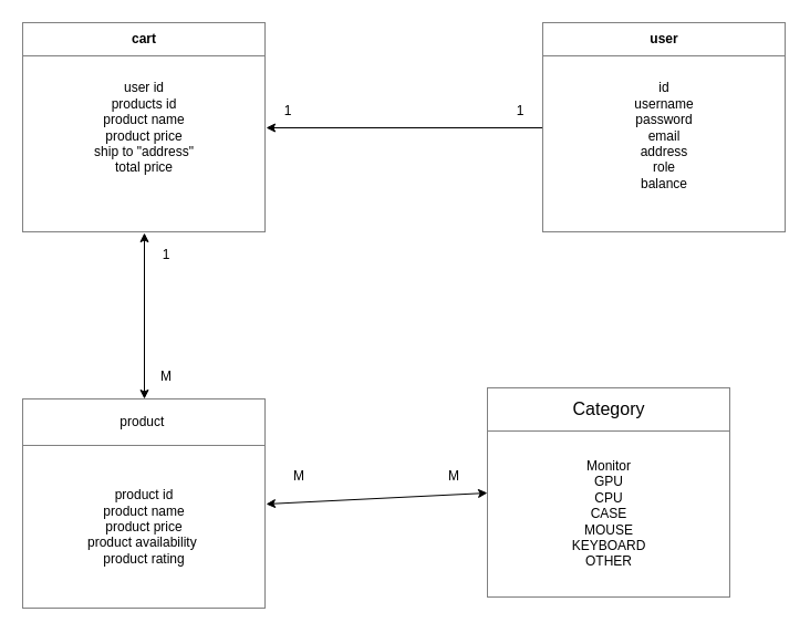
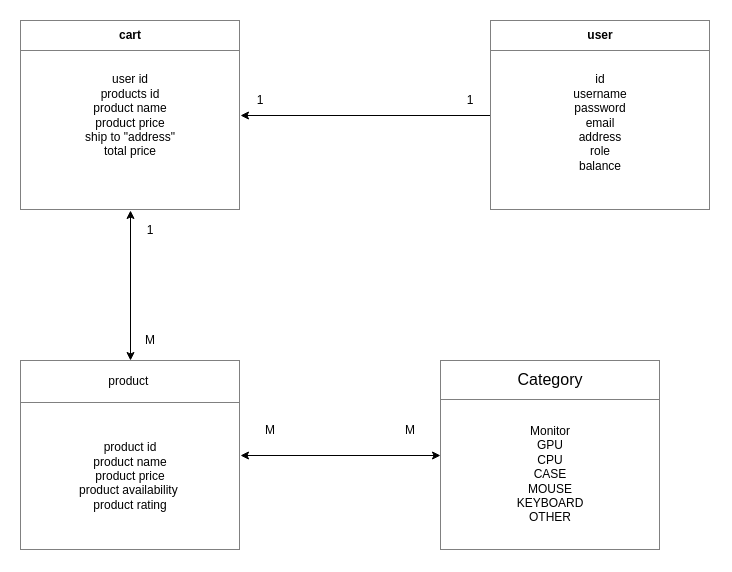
  <mxCell id="0" />
  <mxCell id="1" parent="0" />
  <mxCell id="2" value="" style="edgeStyle=orthogonalEdgeStyle;rounded=0;orthogonalLoop=1;jettySize=auto;html=1;" parent="1" source="3" target="4" edge="1"><mxGeometry relative="1" as="geometry"><mxPoint x="250" y="115" as="targetPoint" /><Array as="points"><mxPoint x="230" y="105" /><mxPoint x="230" y="115" /></Array></mxGeometry></mxCell>
  <mxCell id="3" value="&lt;table border=&quot;1&quot; width=&quot;100%&quot; cellpadding=&quot;4&quot; style=&quot;width: 100% ; height: 100% ; border-collapse: collapse&quot;&gt;&lt;tbody&gt;&lt;tr&gt;&lt;th align=&quot;center&quot;&gt;&lt;b&gt;user&lt;/b&gt;&lt;/th&gt;&lt;/tr&gt;&lt;tr&gt;&lt;td align=&quot;center&quot;&gt;id&lt;br&gt;username&lt;br&gt;password&lt;br&gt;email&lt;br&gt;address&lt;br&gt;role&lt;br&gt;balance&lt;br&gt;&lt;br&gt;&lt;/td&gt;&lt;/tr&gt;&lt;/tbody&gt;&lt;/table&gt;" style="text;html=1;strokeColor=none;fillColor=none;overflow=fill;" parent="1" vertex="1"><mxGeometry x="490" y="20" width="220" height="190" as="geometry" /></mxCell>
  <mxCell id="4" value="&lt;table border=&quot;1&quot; width=&quot;100%&quot; cellpadding=&quot;4&quot; style=&quot;width: 100% ; height: 100% ; border-collapse: collapse&quot;&gt;&lt;tbody&gt;&lt;tr&gt;&lt;th align=&quot;center&quot;&gt;&lt;b&gt;cart&lt;/b&gt;&lt;/th&gt;&lt;/tr&gt;&lt;tr&gt;&lt;td align=&quot;center&quot;&gt;user id&lt;br&gt;products id&lt;br&gt;product&amp;nbsp;name&lt;br&gt;product price&lt;br&gt;ship to &quot;address&quot;&lt;br&gt;total price&lt;br&gt;&lt;br&gt;&lt;br&gt;&lt;/td&gt;&lt;/tr&gt;&lt;/tbody&gt;&lt;/table&gt;" style="text;html=1;strokeColor=none;fillColor=none;overflow=fill;" parent="1" vertex="1"><mxGeometry x="20" y="20" width="220" height="190" as="geometry" /></mxCell>
- <mxCell id="5" value="&lt;table border=&quot;1&quot; width=&quot;100%&quot; cellpadding=&quot;4&quot; style=&quot;width: 100% ; height: 100% ; border-collapse: collapse&quot; align=&quot;center&quot;&gt;&lt;tbody&gt;&lt;tr&gt;&lt;th align=&quot;center&quot; style=&quot;text-align: center&quot;&gt;&lt;span style=&quot;font-size: 16px ; font-weight: 400 ; white-space: normal&quot;&gt;Category&lt;/span&gt;&lt;/th&gt;&lt;/tr&gt;&lt;tr&gt;&lt;td align=&quot;center&quot;&gt;Monitor&lt;br&gt;GPU&lt;br&gt;CPU&lt;br&gt;CASE&lt;br&gt;MOUSE&lt;br&gt;KEYBOARD&lt;br&gt;OTHER&lt;/td&gt;&lt;/tr&gt;&lt;/tbody&gt;&lt;/table&gt;" style="text;html=1;strokeColor=none;fillColor=none;overflow=fill;" parent="1" vertex="1"><mxGeometry x="440" y="350" width="220" height="190" as="geometry" /></mxCell>
+ <mxCell id="5" value="&lt;table border=&quot;1&quot; width=&quot;100%&quot; cellpadding=&quot;4&quot; style=&quot;width: 100% ; height: 100% ; border-collapse: collapse&quot; align=&quot;center&quot;&gt;&lt;tbody&gt;&lt;tr&gt;&lt;th align=&quot;center&quot; style=&quot;text-align: center&quot;&gt;&lt;span style=&quot;font-size: 16px ; font-weight: 400 ; white-space: normal&quot;&gt;Category&lt;/span&gt;&lt;/th&gt;&lt;/tr&gt;&lt;tr&gt;&lt;td align=&quot;center&quot;&gt;Monitor&lt;br&gt;GPU&lt;br&gt;CPU&lt;br&gt;CASE&lt;br&gt;MOUSE&lt;br&gt;KEYBOARD&lt;br&gt;OTHER&lt;/td&gt;&lt;/tr&gt;&lt;/tbody&gt;&lt;/table&gt;" style="text;html=1;strokeColor=none;fillColor=none;overflow=fill;" parent="1" vertex="1"><mxGeometry x="440" y="360" width="220" height="190" as="geometry" /></mxCell>
  <mxCell id="6" value="&lt;table border=&quot;1&quot; width=&quot;100%&quot; cellpadding=&quot;4&quot; style=&quot;width: 100% ; height: 100% ; border-collapse: collapse&quot;&gt;&lt;tbody&gt;&lt;tr&gt;&lt;th align=&quot;center&quot;&gt;&lt;span style=&quot;font-weight: 400&quot;&gt;product&amp;nbsp;&lt;/span&gt;&lt;br&gt;&lt;/th&gt;&lt;/tr&gt;&lt;tr&gt;&lt;td align=&quot;center&quot;&gt;product id&lt;br&gt;product&amp;nbsp;name&lt;br&gt;product price&lt;br&gt;product availability&amp;nbsp;&lt;br&gt;product rating&lt;/td&gt;&lt;/tr&gt;&lt;/tbody&gt;&lt;/table&gt;" style="text;html=1;strokeColor=none;fillColor=none;overflow=fill;" parent="1" vertex="1"><mxGeometry x="20" y="360" width="220" height="190" as="geometry" /></mxCell>
  <mxCell id="7" value="" style="endArrow=classic;startArrow=classic;html=1;entryX=0;entryY=0.5;entryDx=0;entryDy=0;exitX=1;exitY=0.5;exitDx=0;exitDy=0;" parent="1" source="6" target="5" edge="1"><mxGeometry width="50" height="50" relative="1" as="geometry"><mxPoint x="20" y="630" as="sourcePoint" /><mxPoint x="70" y="580" as="targetPoint" /></mxGeometry></mxCell>
  <mxCell id="8" value="M" style="text;html=1;strokeColor=none;fillColor=none;align=center;verticalAlign=middle;whiteSpace=wrap;rounded=0;" parent="1" vertex="1"><mxGeometry x="250" y="420" width="40" height="20" as="geometry" /></mxCell>
  <mxCell id="9" value="M" style="text;html=1;strokeColor=none;fillColor=none;align=center;verticalAlign=middle;whiteSpace=wrap;rounded=0;" parent="1" vertex="1"><mxGeometry x="390" y="420" width="40" height="20" as="geometry" /></mxCell>
  <mxCell id="10" value="" style="endArrow=classic;startArrow=classic;html=1;exitX=0.5;exitY=0;exitDx=0;exitDy=0;" parent="1" source="6" target="4" edge="1"><mxGeometry width="50" height="50" relative="1" as="geometry"><mxPoint x="250" y="465" as="sourcePoint" /><mxPoint x="450" y="465" as="targetPoint" /></mxGeometry></mxCell>
  <mxCell id="11" value="M" style="text;html=1;strokeColor=none;fillColor=none;align=center;verticalAlign=middle;whiteSpace=wrap;rounded=0;" parent="1" vertex="1"><mxGeometry x="130" y="330" width="40" height="20" as="geometry" /></mxCell>
  <mxCell id="12" value="1" style="text;html=1;strokeColor=none;fillColor=none;align=center;verticalAlign=middle;whiteSpace=wrap;rounded=0;" parent="1" vertex="1"><mxGeometry x="130" y="220" width="40" height="20" as="geometry" /></mxCell>
  <mxCell id="13" value="1" style="text;html=1;strokeColor=none;fillColor=none;align=center;verticalAlign=middle;whiteSpace=wrap;rounded=0;" parent="1" vertex="1"><mxGeometry x="240" y="90" width="40" height="20" as="geometry" /></mxCell>
  <mxCell id="14" value="1" style="text;html=1;strokeColor=none;fillColor=none;align=center;verticalAlign=middle;whiteSpace=wrap;rounded=0;" parent="1" vertex="1"><mxGeometry x="450" y="90" width="40" height="20" as="geometry" /></mxCell>
